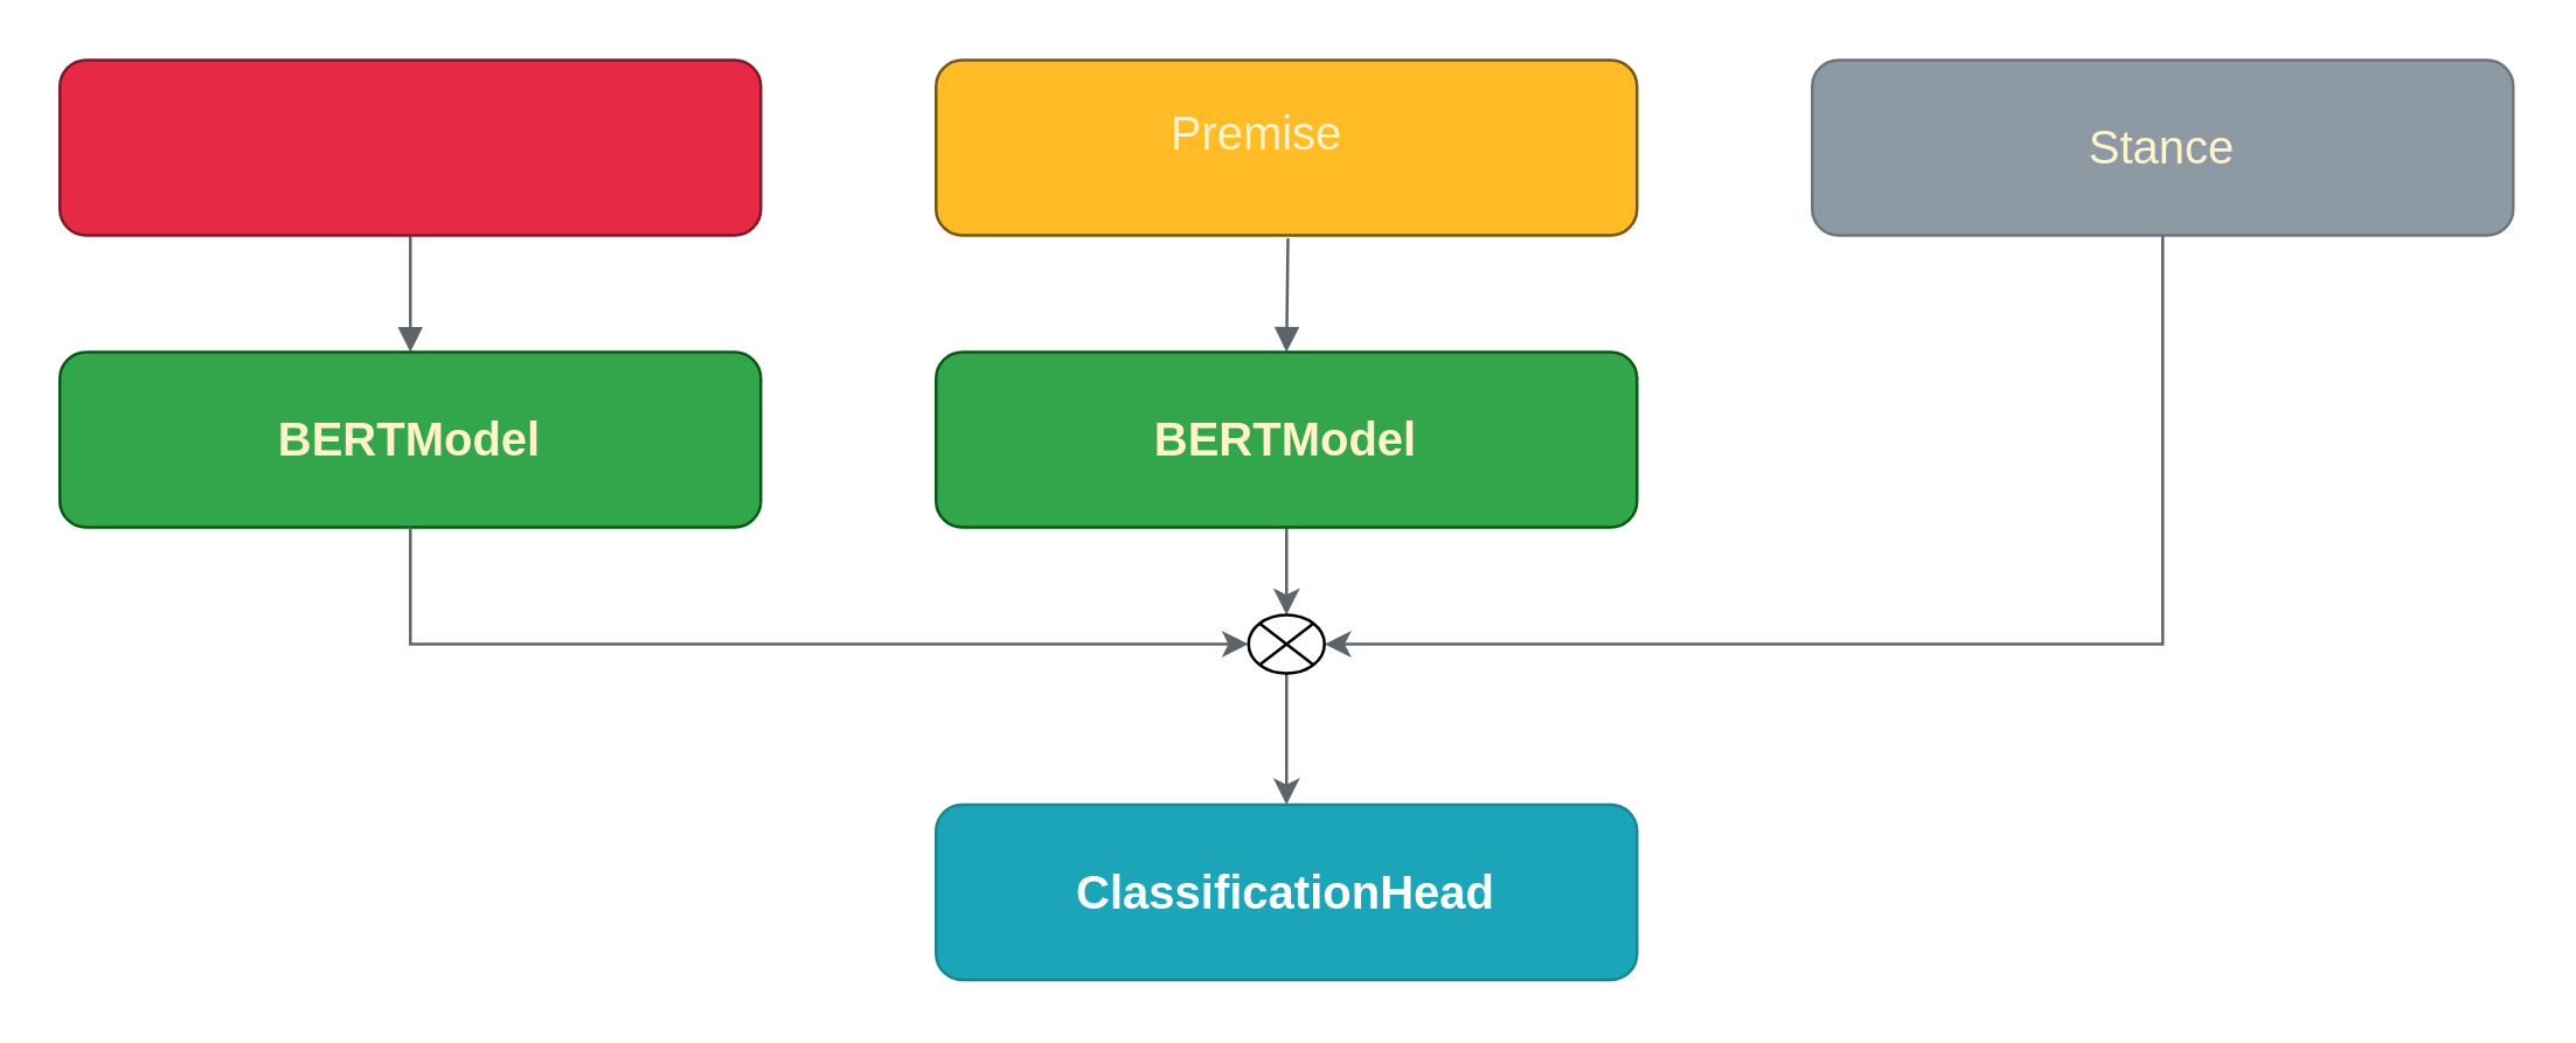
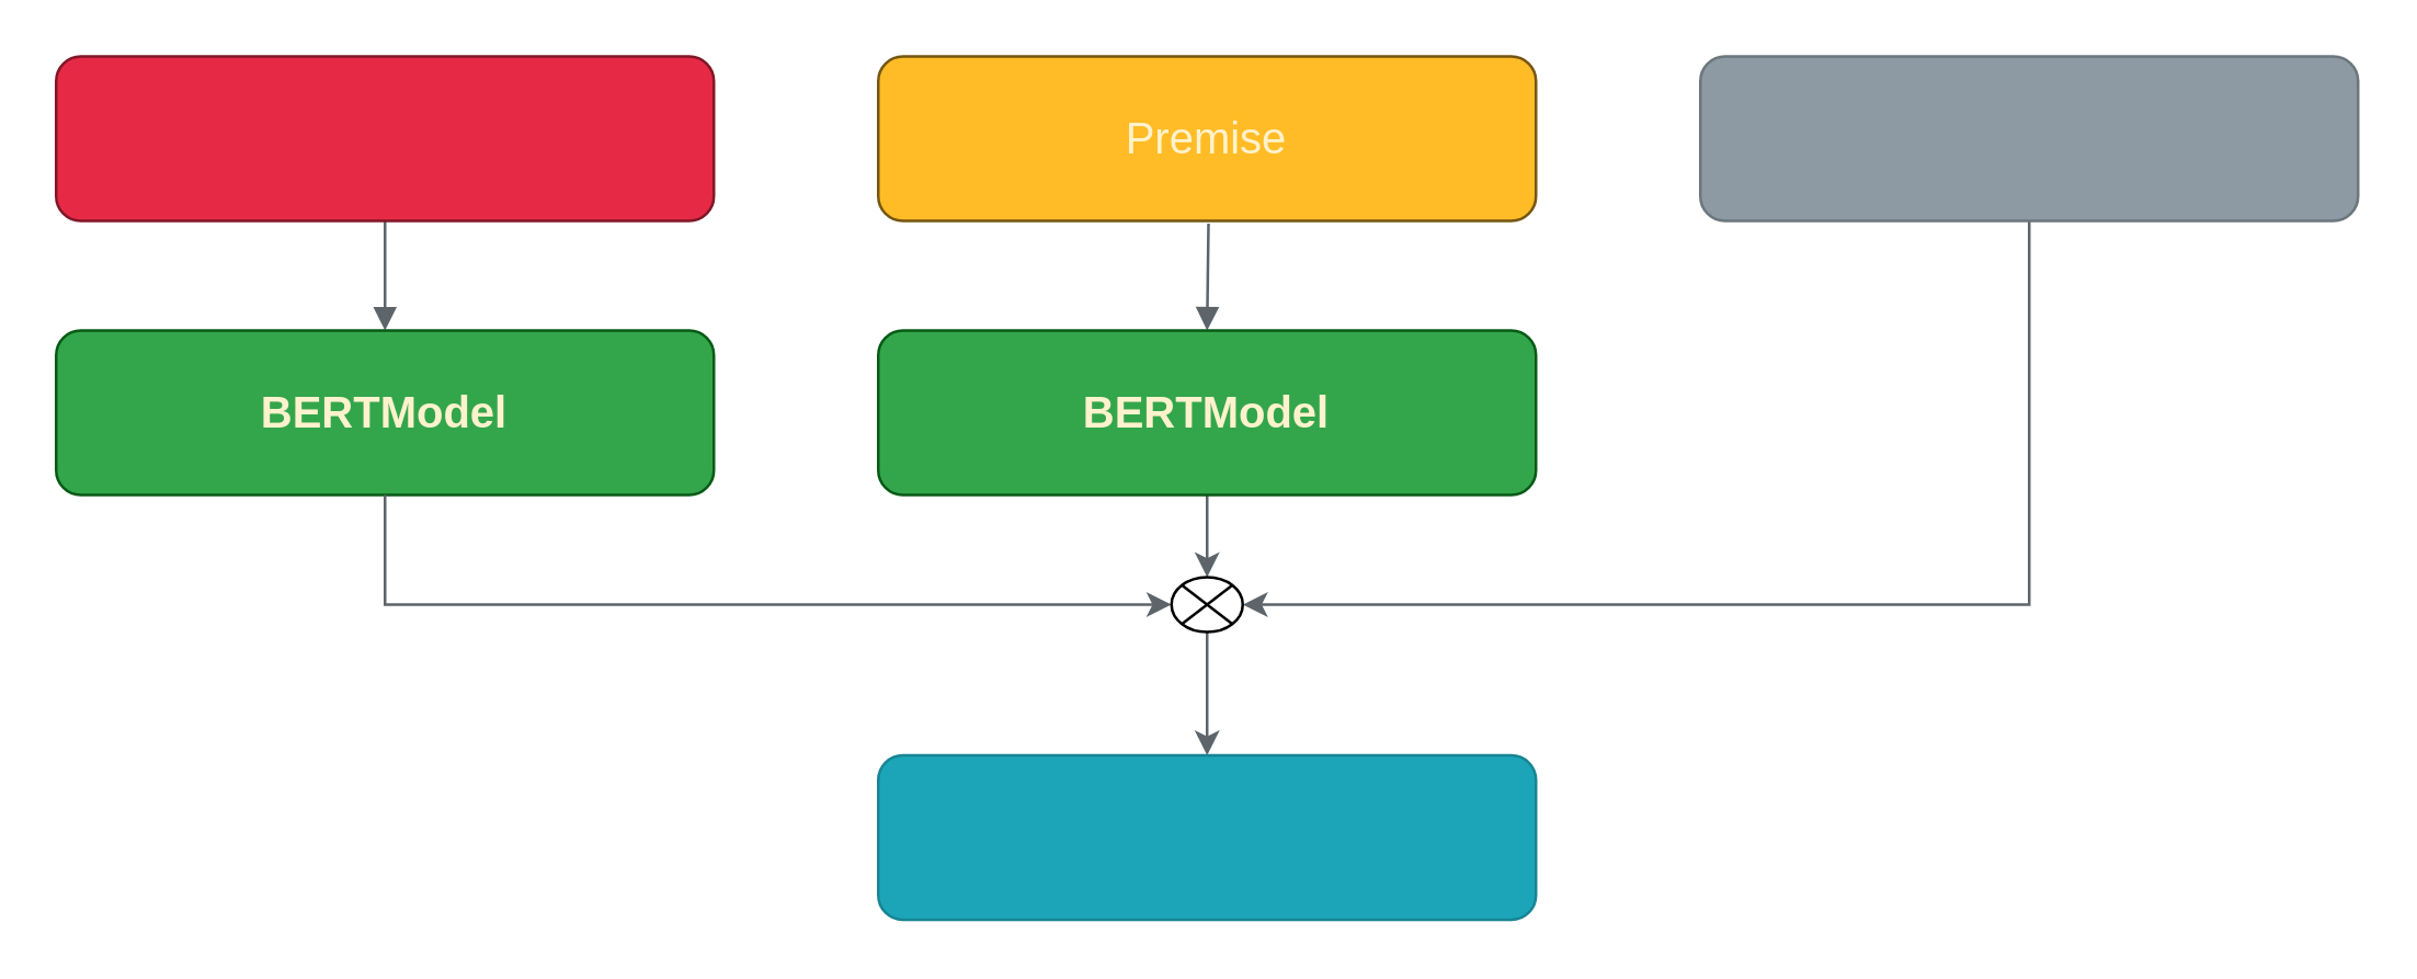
  <mxCell id="0" />
  <mxCell id="1" parent="0" />
  <mxCell id="2" value="" style="curved=1;startArrow=none;endArrow=block;exitX=0.5;exitY=1;rounded=0;strokeColor=#5D656B;entryX=0.5;entryY=0;entryDx=0;entryDy=0;" edge="1" parent="1" target="9"><mxGeometry relative="1" as="geometry"><Array as="points" /><mxPoint x="140" y="80" as="sourcePoint" /><mxPoint x="139" y="110" as="targetPoint" /></mxGeometry></mxCell>
  <mxCell id="3" value="" style="rounded=1;whiteSpace=wrap;html=1;fillColor=#E62A46;gradientColor=none;strokeColor=#801727;gradientDirection=north;" vertex="1" parent="1"><mxGeometry x="20" y="20" width="240" height="60" as="geometry" /></mxCell>
  <mxCell id="4" value="" style="curved=1;startArrow=none;endArrow=block;exitX=0.5;exitY=1;rounded=0;strokeColor=#5D656B;entryX=0.5;entryY=0;entryDx=0;entryDy=0;" edge="1" parent="1" target="11"><mxGeometry relative="1" as="geometry"><Array as="points" /><mxPoint x="440.5" y="81" as="sourcePoint" /><mxPoint x="439" y="110" as="targetPoint" /></mxGeometry></mxCell>
  <mxCell id="5" value="" style="edgeStyle=orthogonalEdgeStyle;rounded=0;orthogonalLoop=1;jettySize=auto;html=1;fontColor=#5D656B;strokeColor=#5D656B;" edge="1" parent="1" source="17" target="6"><mxGeometry relative="1" as="geometry" /></mxCell>
  <mxCell id="6" value="" style="rounded=1;whiteSpace=wrap;html=1;fillColor=#1CA5B8;gradientColor=none;strokeColor=#178594;gradientDirection=north;" vertex="1" parent="1"><mxGeometry x="320" y="275" width="240" height="60" as="geometry" /></mxCell>
- <mxCell id="7" value="&lt;h6&gt;&lt;font style=&quot;font-size: 16px;&quot; color=&quot;#ffffff&quot;&gt;ClassificationHead&lt;/font&gt;&lt;/h6&gt;" style="text;strokeColor=none;align=center;fillColor=none;html=1;verticalAlign=middle;whiteSpace=wrap;rounded=0;fontSize=16;" vertex="1" parent="1"><mxGeometry x="365" y="290" width="150" height="30" as="geometry" /></mxCell>
  <mxCell id="8" value="" style="rounded=1;whiteSpace=wrap;html=1;fillColor=#FFBC26;gradientColor=none;strokeColor=#755612;gradientDirection=north;" vertex="1" parent="1"><mxGeometry x="320" y="20" width="240" height="60" as="geometry" /></mxCell>
  <mxCell id="9" value="" style="rounded=1;whiteSpace=wrap;html=1;fillColor=#33A64C;gradientColor=none;strokeColor=#075A15;gradientDirection=north;" vertex="1" parent="1"><mxGeometry x="20" y="120" width="240" height="60" as="geometry" /></mxCell>
  <mxCell id="10" value="" style="edgeStyle=orthogonalEdgeStyle;rounded=0;orthogonalLoop=1;jettySize=auto;html=1;strokeColor=#5D656B;" edge="1" parent="1" source="11" target="17"><mxGeometry relative="1" as="geometry" /></mxCell>
  <mxCell id="11" value="" style="rounded=1;whiteSpace=wrap;html=1;fillColor=#33A64C;gradientColor=none;strokeColor=#075A15;gradientDirection=north;" vertex="1" parent="1"><mxGeometry x="320" y="120" width="240" height="60" as="geometry" /></mxCell>
- <mxCell id="12" value="&lt;h6&gt;&lt;font style=&quot;font-size: 16px; font-weight: normal;&quot; color=&quot;#fff2cc&quot;&gt;Premise&lt;/font&gt;&lt;/h6&gt;" style="text;strokeColor=none;align=center;fillColor=none;html=1;verticalAlign=middle;whiteSpace=wrap;rounded=0;" vertex="1" parent="1"><mxGeometry x="365" y="30" width="130" height="30" as="geometry" /></mxCell>
+ <mxCell id="12" value="&lt;h6&gt;&lt;font style=&quot;font-size: 16px; font-weight: normal;&quot; color=&quot;#fff2cc&quot;&gt;Premise&lt;/font&gt;&lt;/h6&gt;" style="text;strokeColor=none;align=center;fillColor=none;html=1;verticalAlign=middle;whiteSpace=wrap;rounded=0;" vertex="1" parent="1"><mxGeometry x="375" y="35" width="130" height="30" as="geometry" /></mxCell>
  <mxCell id="13" value="&lt;h6&gt;&lt;font style=&quot;font-size: 16px;&quot; color=&quot;#fff2cc&quot;&gt;BERTModel&lt;/font&gt;&lt;/h6&gt;" style="text;strokeColor=none;align=center;fillColor=none;html=1;verticalAlign=middle;whiteSpace=wrap;rounded=0;" vertex="1" parent="1"><mxGeometry x="75" y="135" width="130" height="30" as="geometry" /></mxCell>
  <mxCell id="14" value="&lt;h6&gt;&lt;font style=&quot;font-size: 16px;&quot; color=&quot;#fff2cc&quot;&gt;BERTModel&lt;/font&gt;&lt;/h6&gt;" style="text;strokeColor=none;align=center;fillColor=none;html=1;verticalAlign=middle;whiteSpace=wrap;rounded=0;" vertex="1" parent="1"><mxGeometry x="375" y="135" width="130" height="30" as="geometry" /></mxCell>
  <mxCell id="15" style="edgeStyle=orthogonalEdgeStyle;rounded=0;orthogonalLoop=1;jettySize=auto;html=1;exitX=0.5;exitY=1;exitDx=0;exitDy=0;entryX=1;entryY=0.5;entryDx=0;entryDy=0;strokeColor=#5D656B;" edge="1" parent="1" source="18" target="17"><mxGeometry relative="1" as="geometry" /></mxCell>
  <mxCell id="16" style="edgeStyle=orthogonalEdgeStyle;rounded=0;orthogonalLoop=1;jettySize=auto;html=1;exitX=0.5;exitY=1;exitDx=0;exitDy=0;strokeColor=#5D656B;" edge="1" parent="1" source="9" target="17"><mxGeometry relative="1" as="geometry"><Array as="points"><mxPoint x="140" y="220" /></Array></mxGeometry></mxCell>
  <mxCell id="17" value="" style="shape=sumEllipse;perimeter=ellipsePerimeter;whiteSpace=wrap;html=1;backgroundOutline=1;" vertex="1" parent="1"><mxGeometry x="427" y="210" width="26" height="20" as="geometry" /></mxCell>
  <mxCell id="18" value="" style="rounded=1;whiteSpace=wrap;html=1;fillColor=#8D9AA3;gradientColor=none;strokeColor=#6C767D;gradientDirection=north;" vertex="1" parent="1"><mxGeometry x="620" y="20" width="240" height="60" as="geometry" /></mxCell>
- <mxCell id="19" value="&lt;h6&gt;&lt;font style=&quot;font-size: 16px; font-weight: normal;&quot; color=&quot;#fff2cc&quot;&gt;Stance&lt;/font&gt;&lt;/h6&gt;" style="text;strokeColor=none;align=center;fillColor=none;html=1;verticalAlign=middle;whiteSpace=wrap;rounded=0;" vertex="1" parent="1"><mxGeometry x="660" y="35" width="160" height="30" as="geometry" /></mxCell>
